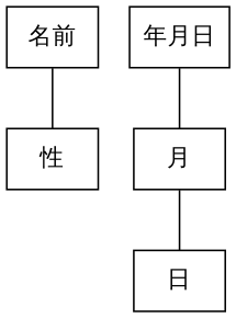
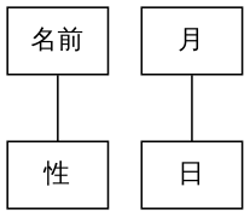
  graph {
    fontname=Merriweather
    labeljust=l
    labelloc=t
    rankdir=UD
    node [fontname=Merriweather fontsize=14 shape=rectangle widht=1]
    edge [fontname=Merriweather]
    "名前" [height=0.5]
    "性" [height=0.5]
-   "年月日" [height=0.5]
    "月" [height=0.5]
    "日" [height=0.5]
    "名前" -- "性"
-   "年月日" -- "月"
    "月" -- "日"
  }
